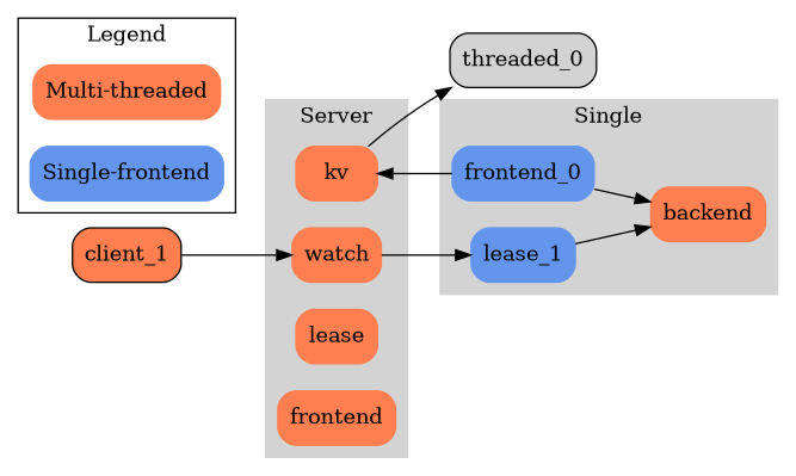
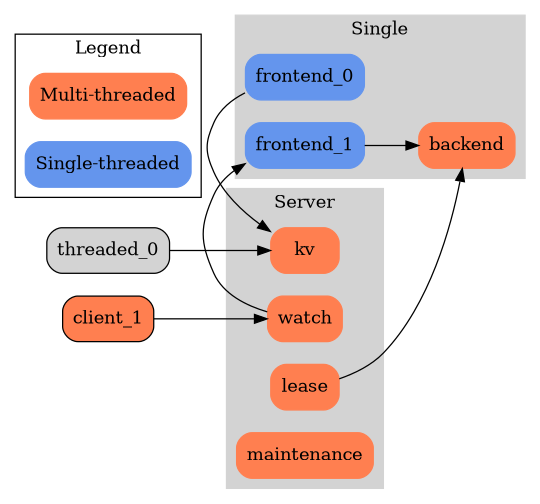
  digraph {
    rankdir=LR
    node [color=coral shape=rectangle style="rounded,filled"]
    kv
    watch
    lease
-   maintenance [label=frontend]
+   maintenance
    frontend_0 [color=cornflowerblue]
    backend
-   frontend_1 [color=cornflowerblue label=lease_1]
+   frontend_1 [color=cornflowerblue]
    n8 [label="Multi-threaded" style="filled,rounded"]
-   n9 [color=cornflowerblue label="Single-frontend" style="filled,rounded"]
+   n9 [color=cornflowerblue label="Single-threaded" style="filled,rounded"]
    n10 [label=threaded_0 style="filled,rounded" color=""]
    client_1 [fillcolor=coral style="filled,rounded" color=""]
    subgraph cluster_1 {
      color=lightgrey
      label=Server
      style=filled
      kv
      watch
      lease
      maintenance
    }
    subgraph cluster_2 {
      color=lightgrey
      label=Single
      style=filled
      frontend_0
      backend
      frontend_1
    }
    subgraph cluster_3 {
      label=Legend
      n8
      n9
    }
    watch -> frontend_1
    frontend_0 -> kv
-   frontend_0 -> backend
+   lease -> backend
    frontend_1 -> backend
-   kv -> n10
+   n10 -> kv
    client_1 -> watch
  }
